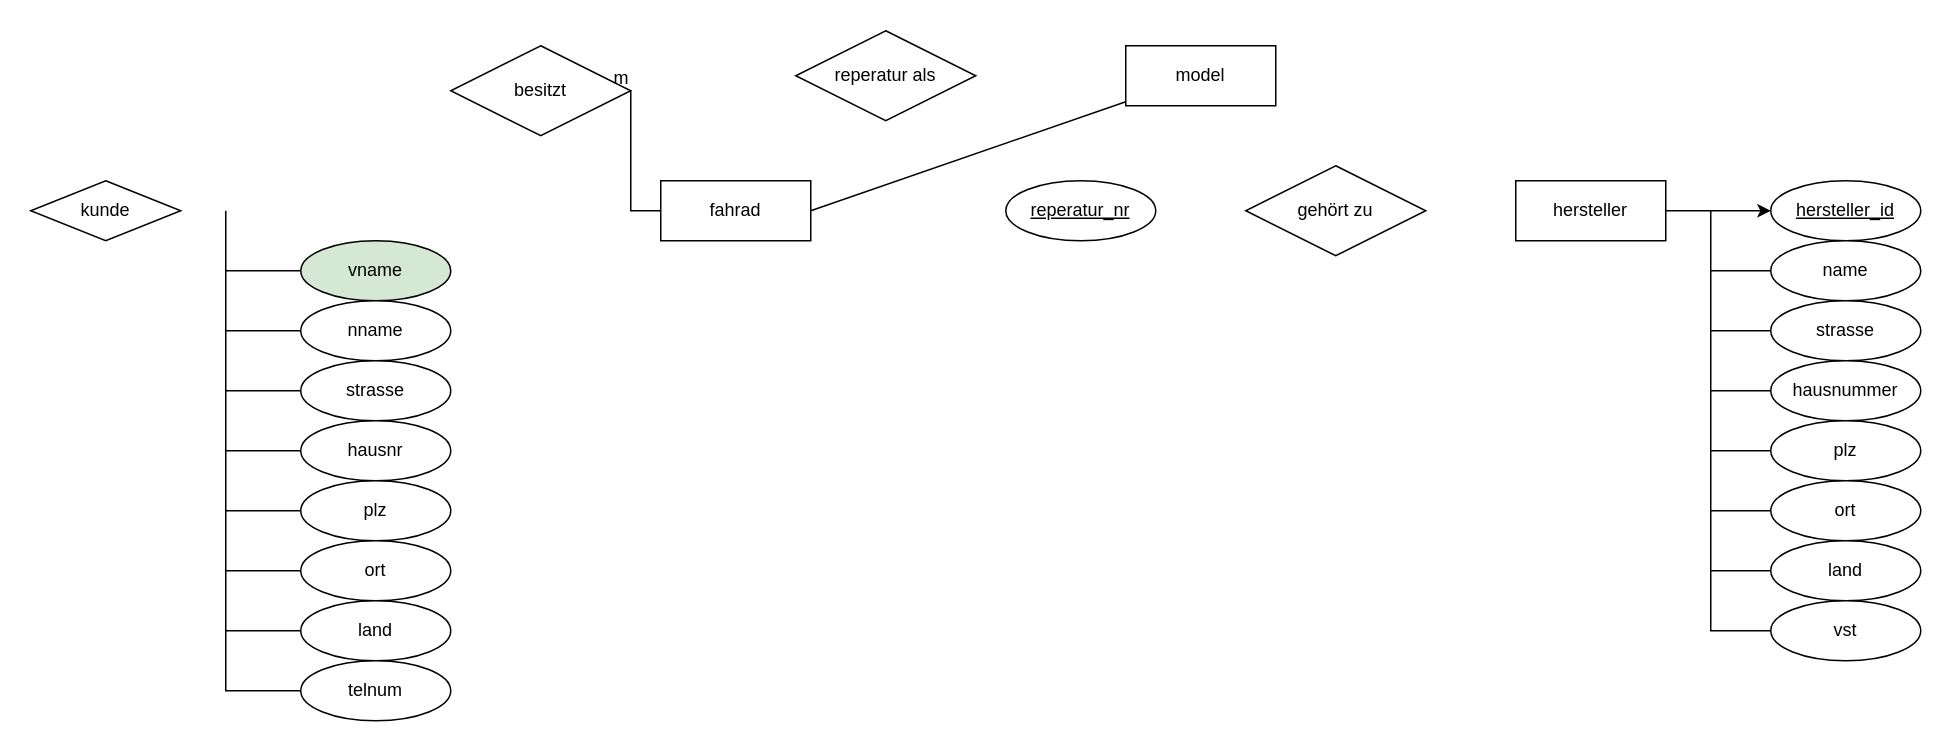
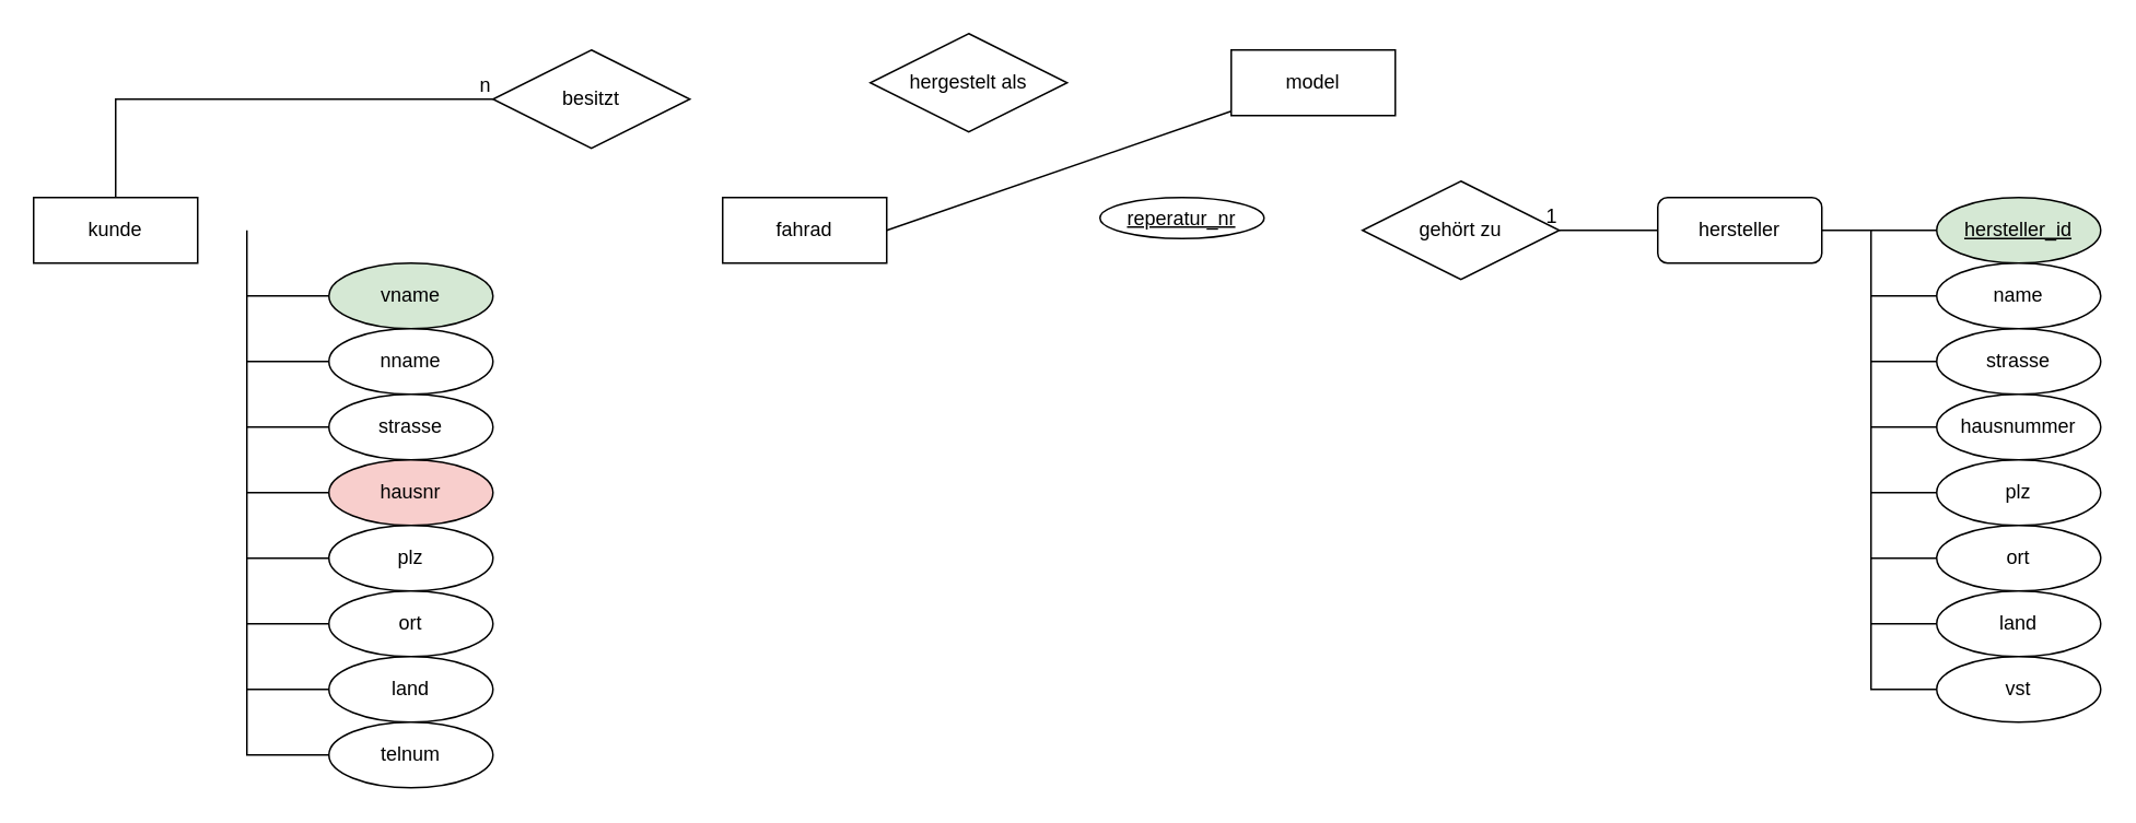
  <mxCell id="0" />
  <mxCell id="1" parent="0" />
- <mxCell id="2" value="kunde" style="rhombus;whiteSpace=wrap;html=1;align=center;" vertex="1" parent="1"><mxGeometry x="20" y="120" width="100" height="40" as="geometry" /></mxCell>
+ <mxCell id="2" value="kunde" style="whiteSpace=wrap;html=1;align=center;" vertex="1" parent="1"><mxGeometry x="20" y="120" width="100" height="40" as="geometry" /></mxCell>
  <mxCell id="3" value="vname" style="ellipse;whiteSpace=wrap;html=1;align=center;fillColor=#d5e8d4;" vertex="1" parent="1"><mxGeometry x="200" y="160" width="100" height="40" as="geometry" /></mxCell>
  <mxCell id="4" value="" style="endArrow=none;html=1;rounded=0;entryX=0;entryY=0.5;entryDx=0;entryDy=0;" edge="1" parent="1" target="3"><mxGeometry relative="1" as="geometry"><mxPoint x="150" y="140" as="sourcePoint" /><mxPoint x="430" y="420" as="targetPoint" /><Array as="points"><mxPoint x="150" y="180" /></Array></mxGeometry></mxCell>
  <mxCell id="5" value="nname" style="ellipse;whiteSpace=wrap;html=1;align=center;" vertex="1" parent="1"><mxGeometry x="200" y="200" width="100" height="40" as="geometry" /></mxCell>
  <mxCell id="6" value="strasse" style="ellipse;whiteSpace=wrap;html=1;align=center;" vertex="1" parent="1"><mxGeometry x="200" y="240" width="100" height="40" as="geometry" /></mxCell>
- <mxCell id="7" value="hausnr" style="ellipse;whiteSpace=wrap;html=1;align=center;" vertex="1" parent="1"><mxGeometry x="200" y="280" width="100" height="40" as="geometry" /></mxCell>
+ <mxCell id="7" value="hausnr" style="ellipse;whiteSpace=wrap;html=1;align=center;fillColor=#f8cecc;" vertex="1" parent="1"><mxGeometry x="200" y="280" width="100" height="40" as="geometry" /></mxCell>
  <mxCell id="8" value="plz" style="ellipse;whiteSpace=wrap;html=1;align=center;" vertex="1" parent="1"><mxGeometry x="200" y="320" width="100" height="40" as="geometry" /></mxCell>
  <mxCell id="9" value="ort" style="ellipse;whiteSpace=wrap;html=1;align=center;" vertex="1" parent="1"><mxGeometry x="200" y="360" width="100" height="40" as="geometry" /></mxCell>
  <mxCell id="10" value="land" style="ellipse;whiteSpace=wrap;html=1;align=center;" vertex="1" parent="1"><mxGeometry x="200" y="400" width="100" height="40" as="geometry" /></mxCell>
  <mxCell id="11" value="telnum" style="ellipse;whiteSpace=wrap;html=1;align=center;" vertex="1" parent="1"><mxGeometry x="200" y="440" width="100" height="40" as="geometry" /></mxCell>
  <mxCell id="12" value="" style="endArrow=none;html=1;rounded=0;entryX=0;entryY=0.5;entryDx=0;entryDy=0;" edge="1" parent="1" target="5"><mxGeometry relative="1" as="geometry"><mxPoint x="150" y="180" as="sourcePoint" /><mxPoint x="240" y="340" as="targetPoint" /><Array as="points"><mxPoint x="150" y="220" /></Array></mxGeometry></mxCell>
  <mxCell id="13" value="" style="endArrow=none;html=1;rounded=0;entryX=0;entryY=0.5;entryDx=0;entryDy=0;" edge="1" parent="1" target="6"><mxGeometry relative="1" as="geometry"><mxPoint x="150" y="220" as="sourcePoint" /><mxPoint x="170" y="339.79" as="targetPoint" /><Array as="points"><mxPoint x="150" y="260" /></Array></mxGeometry></mxCell>
  <mxCell id="14" value="" style="endArrow=none;html=1;rounded=0;entryX=0;entryY=0.5;entryDx=0;entryDy=0;" edge="1" parent="1" target="7"><mxGeometry relative="1" as="geometry"><mxPoint x="150" y="260" as="sourcePoint" /><mxPoint x="190" y="360" as="targetPoint" /><Array as="points"><mxPoint x="150" y="300" /></Array></mxGeometry></mxCell>
  <mxCell id="15" value="" style="endArrow=none;html=1;rounded=0;entryX=0;entryY=0.5;entryDx=0;entryDy=0;" edge="1" parent="1" target="8"><mxGeometry relative="1" as="geometry"><mxPoint x="150" y="300" as="sourcePoint" /><mxPoint x="190" y="340" as="targetPoint" /><Array as="points"><mxPoint x="150" y="340" /></Array></mxGeometry></mxCell>
  <mxCell id="16" value="" style="endArrow=none;html=1;rounded=0;entryX=0;entryY=0.5;entryDx=0;entryDy=0;" edge="1" parent="1" target="9"><mxGeometry relative="1" as="geometry"><mxPoint x="150" y="340" as="sourcePoint" /><mxPoint x="180" y="360" as="targetPoint" /><Array as="points"><mxPoint x="150" y="380" /></Array></mxGeometry></mxCell>
  <mxCell id="17" value="" style="endArrow=none;html=1;rounded=0;entryX=0;entryY=0.5;entryDx=0;entryDy=0;" edge="1" parent="1" target="10"><mxGeometry relative="1" as="geometry"><mxPoint x="150" y="380" as="sourcePoint" /><mxPoint x="160" y="410" as="targetPoint" /><Array as="points"><mxPoint x="150" y="420" /></Array></mxGeometry></mxCell>
  <mxCell id="18" value="" style="endArrow=none;html=1;rounded=0;entryX=0;entryY=0.5;entryDx=0;entryDy=0;" edge="1" parent="1" target="11"><mxGeometry relative="1" as="geometry"><mxPoint x="150" y="420" as="sourcePoint" /><mxPoint x="160" y="450" as="targetPoint" /><Array as="points"><mxPoint x="150" y="460" /></Array></mxGeometry></mxCell>
  <mxCell id="19" value="fahrad" style="whiteSpace=wrap;html=1;align=center;" vertex="1" parent="1"><mxGeometry x="440" y="120" width="100" height="40" as="geometry" /></mxCell>
- <mxCell id="20" value="reperatur_nr" style="ellipse;whiteSpace=wrap;html=1;align=center;fontStyle=4;" vertex="1" parent="1"><mxGeometry x="670" y="120" width="100" height="40" as="geometry" /></mxCell>
+ <mxCell id="20" value="reperatur_nr" style="ellipse;whiteSpace=wrap;html=1;align=center;fontStyle=4;" vertex="1" parent="1"><mxGeometry x="670" y="120" width="100" height="25" as="geometry" /></mxCell>
  <mxCell id="21" value="" style="endArrow=none;html=1;rounded=0;exitX=1;exitY=0.5;exitDx=0;exitDy=0;" edge="1" parent="1" source="19" target="27"><mxGeometry relative="1" as="geometry"><mxPoint x="520" y="280" as="sourcePoint" /><mxPoint x="680" y="280" as="targetPoint" /></mxGeometry></mxCell>
  <mxCell id="22" value="besitzt" style="shape=rhombus;perimeter=rhombusPerimeter;whiteSpace=wrap;html=1;align=center;" vertex="1" parent="1"><mxGeometry x="300" y="30" width="120" height="60" as="geometry" /></mxCell>
- <mxCell id="23" value="" style="endArrow=none;html=1;rounded=0;entryX=1;entryY=0.5;entryDx=0;entryDy=0;exitX=0;exitY=0.5;exitDx=0;exitDy=0;" edge="1" parent="1" source="19" target="22"><mxGeometry relative="1" as="geometry"><mxPoint x="430" y="140" as="sourcePoint" /><mxPoint x="570" y="310" as="targetPoint" /><Array as="points"><mxPoint x="420" y="140" /></Array></mxGeometry></mxCell>
- <mxCell id="24" value="m" style="resizable=0;html=1;whiteSpace=wrap;align=right;verticalAlign=bottom;" connectable="0" vertex="1" parent="23"><mxGeometry x="1" relative="1" as="geometry" /></mxCell>
+ <mxCell id="25" value="" style="endArrow=none;html=1;rounded=0;exitX=0.5;exitY=0;exitDx=0;exitDy=0;" edge="1" parent="1" source="2" target="22"><mxGeometry relative="1" as="geometry"><mxPoint x="70" y="60" as="sourcePoint" /><mxPoint x="230" y="60" as="targetPoint" /><Array as="points"><mxPoint x="70" y="60" /></Array></mxGeometry></mxCell>
+ <mxCell id="26" value="n" style="resizable=0;html=1;whiteSpace=wrap;align=right;verticalAlign=bottom;" connectable="0" vertex="1" parent="25"><mxGeometry x="1" relative="1" as="geometry" /></mxCell>
  <mxCell id="27" value="model" style="whiteSpace=wrap;html=1;align=center;" vertex="1" parent="1"><mxGeometry x="750" y="30" width="100" height="40" as="geometry" /></mxCell>
- <mxCell id="28" value="reperatur als" style="shape=rhombus;perimeter=rhombusPerimeter;whiteSpace=wrap;html=1;align=center;" vertex="1" parent="1"><mxGeometry x="530" y="20" width="120" height="60" as="geometry" /></mxCell>
- <mxCell id="29" value="hersteller" style="whiteSpace=wrap;html=1;align=center;" vertex="1" parent="1"><mxGeometry x="1010" y="120" width="100" height="40" as="geometry" /></mxCell>
+ <mxCell id="28" value="hergestelt als" style="shape=rhombus;perimeter=rhombusPerimeter;whiteSpace=wrap;html=1;align=center;" vertex="1" parent="1"><mxGeometry x="530" y="20" width="120" height="60" as="geometry" /></mxCell>
+ <mxCell id="29" value="hersteller" style="whiteSpace=wrap;html=1;align=center;rounded=1;" vertex="1" parent="1"><mxGeometry x="1010" y="120" width="100" height="40" as="geometry" /></mxCell>
  <mxCell id="30" value="gehört zu" style="shape=rhombus;perimeter=rhombusPerimeter;whiteSpace=wrap;html=1;align=center;" vertex="1" parent="1"><mxGeometry x="830" y="110" width="120" height="60" as="geometry" /></mxCell>
- <mxCell id="33" value="hersteller_id" style="ellipse;whiteSpace=wrap;html=1;align=center;fontStyle=4;" vertex="1" parent="1"><mxGeometry x="1180" y="120" width="100" height="40" as="geometry" /></mxCell>
- <mxCell id="34" value="" style="endArrow=classic;html=1;rounded=0;exitX=1;exitY=0.5;exitDx=0;exitDy=0;entryX=0;entryY=0.5;entryDx=0;entryDy=0;" edge="1" parent="1" source="29" target="33"><mxGeometry relative="1" as="geometry"><mxPoint x="1170" y="360" as="sourcePoint" /><mxPoint x="1330" y="360" as="targetPoint" /></mxGeometry></mxCell>
+ <mxCell id="31" value="" style="endArrow=none;html=1;rounded=0;entryX=1;entryY=0.5;entryDx=0;entryDy=0;exitX=0;exitY=0.5;exitDx=0;exitDy=0;" edge="1" parent="1" source="29" target="30"><mxGeometry relative="1" as="geometry"><mxPoint x="790" y="360" as="sourcePoint" /><mxPoint x="950" y="360" as="targetPoint" /></mxGeometry></mxCell>
+ <mxCell id="32" value="1" style="resizable=0;html=1;whiteSpace=wrap;align=right;verticalAlign=bottom;" connectable="0" vertex="1" parent="31"><mxGeometry x="1" relative="1" as="geometry" /></mxCell>
+ <mxCell id="33" value="hersteller_id" style="ellipse;whiteSpace=wrap;html=1;align=center;fontStyle=4;fillColor=#d5e8d4;" vertex="1" parent="1"><mxGeometry x="1180" y="120" width="100" height="40" as="geometry" /></mxCell>
+ <mxCell id="34" value="" style="endArrow=none;html=1;rounded=0;exitX=1;exitY=0.5;exitDx=0;exitDy=0;entryX=0;entryY=0.5;entryDx=0;entryDy=0;" edge="1" parent="1" source="29" target="33"><mxGeometry relative="1" as="geometry"><mxPoint x="1170" y="360" as="sourcePoint" /><mxPoint x="1330" y="360" as="targetPoint" /></mxGeometry></mxCell>
  <mxCell id="35" value="name" style="ellipse;whiteSpace=wrap;html=1;align=center;" vertex="1" parent="1"><mxGeometry x="1180" y="160" width="100" height="40" as="geometry" /></mxCell>
  <mxCell id="36" value="strasse" style="ellipse;whiteSpace=wrap;html=1;align=center;" vertex="1" parent="1"><mxGeometry x="1180" y="200" width="100" height="40" as="geometry" /></mxCell>
  <mxCell id="37" value="hausnummer" style="ellipse;whiteSpace=wrap;html=1;align=center;" vertex="1" parent="1"><mxGeometry x="1180" y="240" width="100" height="40" as="geometry" /></mxCell>
  <mxCell id="38" value="plz" style="ellipse;whiteSpace=wrap;html=1;align=center;" vertex="1" parent="1"><mxGeometry x="1180" y="280" width="100" height="40" as="geometry" /></mxCell>
  <mxCell id="39" value="ort" style="ellipse;whiteSpace=wrap;html=1;align=center;" vertex="1" parent="1"><mxGeometry x="1180" y="320" width="100" height="40" as="geometry" /></mxCell>
  <mxCell id="40" value="land" style="ellipse;whiteSpace=wrap;html=1;align=center;" vertex="1" parent="1"><mxGeometry x="1180" y="360" width="100" height="40" as="geometry" /></mxCell>
  <mxCell id="41" value="vst" style="ellipse;whiteSpace=wrap;html=1;align=center;" vertex="1" parent="1"><mxGeometry x="1180" y="400" width="100" height="40" as="geometry" /></mxCell>
  <mxCell id="42" value="" style="endArrow=none;html=1;rounded=0;entryX=0;entryY=0.5;entryDx=0;entryDy=0;" edge="1" parent="1" target="35"><mxGeometry relative="1" as="geometry"><mxPoint x="1140" y="140" as="sourcePoint" /><mxPoint x="1120" y="350" as="targetPoint" /><Array as="points"><mxPoint x="1140" y="180" /></Array></mxGeometry></mxCell>
  <mxCell id="43" value="" style="endArrow=none;html=1;rounded=0;entryX=0;entryY=0.5;entryDx=0;entryDy=0;" edge="1" parent="1" target="36"><mxGeometry relative="1" as="geometry"><mxPoint x="1140" y="180" as="sourcePoint" /><mxPoint x="1176" y="221" as="targetPoint" /><Array as="points"><mxPoint x="1140" y="220" /></Array></mxGeometry></mxCell>
  <mxCell id="44" value="" style="endArrow=none;html=1;rounded=0;entryX=0;entryY=0.5;entryDx=0;entryDy=0;" edge="1" parent="1"><mxGeometry relative="1" as="geometry"><mxPoint x="1140" y="220" as="sourcePoint" /><mxPoint x="1180" y="260" as="targetPoint" /><Array as="points"><mxPoint x="1140" y="260" /></Array></mxGeometry></mxCell>
  <mxCell id="45" value="" style="endArrow=none;html=1;rounded=0;entryX=0;entryY=0.5;entryDx=0;entryDy=0;" edge="1" parent="1"><mxGeometry relative="1" as="geometry"><mxPoint x="1140" y="260" as="sourcePoint" /><mxPoint x="1180" y="300" as="targetPoint" /><Array as="points"><mxPoint x="1140" y="300" /></Array></mxGeometry></mxCell>
  <mxCell id="46" value="" style="endArrow=none;html=1;rounded=0;entryX=0;entryY=0.5;entryDx=0;entryDy=0;" edge="1" parent="1"><mxGeometry relative="1" as="geometry"><mxPoint x="1140" y="300" as="sourcePoint" /><mxPoint x="1180" y="340" as="targetPoint" /><Array as="points"><mxPoint x="1140" y="340" /></Array></mxGeometry></mxCell>
  <mxCell id="47" value="" style="endArrow=none;html=1;rounded=0;entryX=0;entryY=0.5;entryDx=0;entryDy=0;" edge="1" parent="1"><mxGeometry relative="1" as="geometry"><mxPoint x="1140" y="340" as="sourcePoint" /><mxPoint x="1180" y="380" as="targetPoint" /><Array as="points"><mxPoint x="1140" y="380" /></Array></mxGeometry></mxCell>
  <mxCell id="48" value="" style="endArrow=none;html=1;rounded=0;entryX=0;entryY=0.5;entryDx=0;entryDy=0;" edge="1" parent="1"><mxGeometry relative="1" as="geometry"><mxPoint x="1140" y="380" as="sourcePoint" /><mxPoint x="1180" y="420" as="targetPoint" /><Array as="points"><mxPoint x="1140" y="420" /></Array></mxGeometry></mxCell>
